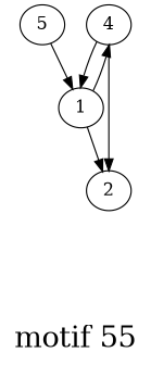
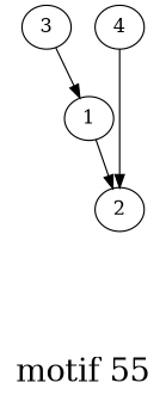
  digraph {
    fontname="DejaVu Serif"
    fontsize=24
    label="\nmotif 55\n"
    splines=false
    node [fontname="DejaVu Serif" shape=ellipse]
    edge [fontname="DejaVu Serif"]
    n1 [height=0.3 label=4 width=0.3]
    1 [height=0.3 width=0.3]
    2 [height=0.3 width=0.3]
-   3 [height=0.3 width=0.3 label=5]
-   n1 -> 1
+   3 [height=0.3 width=0.3]
    n1 -> 2
-   1 -> n1
    1 -> 2
    3 -> 1
  }
